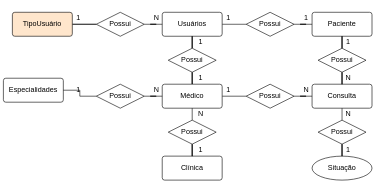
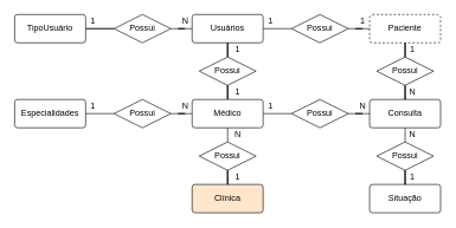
  <mxCell id="0" />
  <mxCell id="1" parent="0" />
  <mxCell id="2" style="edgeStyle=orthogonalEdgeStyle;rounded=0;orthogonalLoop=1;jettySize=auto;html=1;endArrow=none;endFill=0;entryX=0;entryY=0.5;entryDx=0;entryDy=0;" edge="1" parent="1" source="3" target="32"><mxGeometry relative="1" as="geometry"><mxPoint x="390" y="40" as="targetPoint" /></mxGeometry></mxCell>
  <mxCell id="3" value="Usuários" style="rounded=1;arcSize=10;whiteSpace=wrap;html=1;align=center;" vertex="1" parent="1"><mxGeometry x="270" y="20" width="100" height="40" as="geometry" /></mxCell>
  <mxCell id="4" value="" style="edgeStyle=orthogonalEdgeStyle;rounded=0;orthogonalLoop=1;jettySize=auto;html=1;endArrow=none;endFill=0;" edge="1" parent="1" source="6" target="34"><mxGeometry relative="1" as="geometry" /></mxCell>
  <mxCell id="5" value="" style="edgeStyle=orthogonalEdgeStyle;rounded=0;orthogonalLoop=1;jettySize=auto;html=1;endArrow=none;endFill=0;" edge="1" parent="1" source="6" target="34"><mxGeometry relative="1" as="geometry" /></mxCell>
- <mxCell id="6" value="&lt;font style=&quot;vertical-align: inherit&quot;&gt;&lt;font style=&quot;vertical-align: inherit&quot;&gt;TipoUsuário&lt;/font&gt;&lt;/font&gt;" style="rounded=1;arcSize=10;whiteSpace=wrap;html=1;align=center;fillColor=#ffe6cc;" vertex="1" parent="1"><mxGeometry x="20" y="20" width="100" height="40" as="geometry" /></mxCell>
- <mxCell id="7" value="Paciente" style="rounded=1;arcSize=10;whiteSpace=wrap;html=1;align=center;" vertex="1" parent="1"><mxGeometry x="520" y="20" width="100" height="40" as="geometry" /></mxCell>
- <mxCell id="8" value="Especialidades" style="rounded=1;arcSize=10;whiteSpace=wrap;html=1;align=center;" vertex="1" parent="1"><mxGeometry x="5" y="130" width="100" height="40" as="geometry" /></mxCell>
+ <mxCell id="6" value="&lt;font style=&quot;vertical-align: inherit&quot;&gt;&lt;font style=&quot;vertical-align: inherit&quot;&gt;TipoUsuário&lt;/font&gt;&lt;/font&gt;" style="rounded=1;arcSize=10;whiteSpace=wrap;html=1;align=center;" vertex="1" parent="1"><mxGeometry x="20" y="20" width="100" height="40" as="geometry" /></mxCell>
+ <mxCell id="7" value="Paciente" style="rounded=1;arcSize=10;whiteSpace=wrap;html=1;align=center;dashed=1;" vertex="1" parent="1"><mxGeometry x="520" y="20" width="100" height="40" as="geometry" /></mxCell>
+ <mxCell id="8" value="Especialidades" style="rounded=1;arcSize=10;whiteSpace=wrap;html=1;align=center;" vertex="1" parent="1"><mxGeometry x="20" y="140" width="100" height="40" as="geometry" /></mxCell>
  <mxCell id="9" value="Consulta" style="rounded=1;arcSize=10;whiteSpace=wrap;html=1;align=center;" vertex="1" parent="1"><mxGeometry x="520" y="140" width="100" height="40" as="geometry" /></mxCell>
- <mxCell id="10" value="Clínica" style="rounded=1;arcSize=10;whiteSpace=wrap;html=1;align=center;" vertex="1" parent="1"><mxGeometry x="270" y="260" width="100" height="40" as="geometry" /></mxCell>
+ <mxCell id="10" value="Clínica" style="rounded=1;arcSize=10;whiteSpace=wrap;html=1;align=center;fillColor=#ffe6cc;" vertex="1" parent="1"><mxGeometry x="270" y="260" width="100" height="40" as="geometry" /></mxCell>
  <mxCell id="11" value="" style="edgeStyle=orthogonalEdgeStyle;rounded=0;orthogonalLoop=1;jettySize=auto;html=1;endArrow=none;endFill=0;" edge="1" parent="1" source="13" target="30"><mxGeometry relative="1" as="geometry" /></mxCell>
  <mxCell id="12" value="" style="edgeStyle=orthogonalEdgeStyle;rounded=0;orthogonalLoop=1;jettySize=auto;html=1;endArrow=none;endFill=0;" edge="1" parent="1" source="13" target="19"><mxGeometry relative="1" as="geometry" /></mxCell>
  <mxCell id="13" value="Médico" style="rounded=1;arcSize=10;whiteSpace=wrap;html=1;align=center;" vertex="1" parent="1"><mxGeometry x="270" y="140" width="100" height="40" as="geometry" /></mxCell>
- <mxCell id="14" value="Situação" style="ellipse;arcSize=10;whiteSpace=wrap;html=1;align=center;" vertex="1" parent="1"><mxGeometry x="520" y="260" width="100" height="40" as="geometry" /></mxCell>
+ <mxCell id="14" value="Situação" style="rounded=1;arcSize=10;whiteSpace=wrap;html=1;align=center;" vertex="1" parent="1"><mxGeometry x="520" y="260" width="100" height="40" as="geometry" /></mxCell>
  <mxCell id="15" style="edgeStyle=orthogonalEdgeStyle;rounded=0;orthogonalLoop=1;jettySize=auto;html=1;entryX=0;entryY=0.5;entryDx=0;entryDy=0;endArrow=none;endFill=0;" edge="1" parent="1" source="17" target="13"><mxGeometry relative="1" as="geometry" /></mxCell>
  <mxCell id="16" style="edgeStyle=orthogonalEdgeStyle;rounded=0;orthogonalLoop=1;jettySize=auto;html=1;entryX=1;entryY=0.5;entryDx=0;entryDy=0;endArrow=none;endFill=0;" edge="1" parent="1" source="17" target="8"><mxGeometry relative="1" as="geometry" /></mxCell>
  <mxCell id="17" value="Possui" style="shape=rhombus;perimeter=rhombusPerimeter;whiteSpace=wrap;html=1;align=center;" vertex="1" parent="1"><mxGeometry x="160" y="140" width="80" height="40" as="geometry" /></mxCell>
  <mxCell id="18" value="" style="edgeStyle=orthogonalEdgeStyle;rounded=0;orthogonalLoop=1;jettySize=auto;html=1;endArrow=none;endFill=0;" edge="1" parent="1" source="19" target="3"><mxGeometry relative="1" as="geometry" /></mxCell>
  <mxCell id="19" value="Possui" style="shape=rhombus;perimeter=rhombusPerimeter;whiteSpace=wrap;html=1;align=center;" vertex="1" parent="1"><mxGeometry x="280" y="80" width="80" height="40" as="geometry" /></mxCell>
  <mxCell id="20" value="" style="edgeStyle=orthogonalEdgeStyle;rounded=0;orthogonalLoop=1;jettySize=auto;html=1;endArrow=none;endFill=0;" edge="1" parent="1" source="22" target="7"><mxGeometry relative="1" as="geometry" /></mxCell>
  <mxCell id="21" style="edgeStyle=orthogonalEdgeStyle;rounded=0;orthogonalLoop=1;jettySize=auto;html=1;entryX=0.5;entryY=0;entryDx=0;entryDy=0;endArrow=none;endFill=0;" edge="1" parent="1" source="22" target="9"><mxGeometry relative="1" as="geometry" /></mxCell>
  <mxCell id="22" value="Possui" style="shape=rhombus;perimeter=rhombusPerimeter;whiteSpace=wrap;html=1;align=center;" vertex="1" parent="1"><mxGeometry x="530" y="80" width="80" height="40" as="geometry" /></mxCell>
  <mxCell id="23" value="" style="edgeStyle=orthogonalEdgeStyle;rounded=0;orthogonalLoop=1;jettySize=auto;html=1;endArrow=none;endFill=0;" edge="1" parent="1" source="25"><mxGeometry relative="1" as="geometry"><mxPoint x="570" y="180" as="targetPoint" /></mxGeometry></mxCell>
  <mxCell id="24" style="edgeStyle=orthogonalEdgeStyle;rounded=0;orthogonalLoop=1;jettySize=auto;html=1;entryX=0.5;entryY=0;entryDx=0;entryDy=0;endArrow=none;endFill=0;" edge="1" parent="1" source="25" target="14"><mxGeometry relative="1" as="geometry" /></mxCell>
  <mxCell id="25" value="Possui" style="shape=rhombus;perimeter=rhombusPerimeter;whiteSpace=wrap;html=1;align=center;" vertex="1" parent="1"><mxGeometry x="530" y="200" width="80" height="40" as="geometry" /></mxCell>
  <mxCell id="26" value="" style="edgeStyle=orthogonalEdgeStyle;rounded=0;orthogonalLoop=1;jettySize=auto;html=1;endArrow=none;endFill=0;" edge="1" parent="1" source="28"><mxGeometry relative="1" as="geometry"><mxPoint x="320" y="180" as="targetPoint" /></mxGeometry></mxCell>
  <mxCell id="27" value="" style="edgeStyle=orthogonalEdgeStyle;rounded=0;orthogonalLoop=1;jettySize=auto;html=1;endArrow=none;endFill=0;" edge="1" parent="1" source="28" target="10"><mxGeometry relative="1" as="geometry" /></mxCell>
  <mxCell id="28" value="Possui" style="shape=rhombus;perimeter=rhombusPerimeter;whiteSpace=wrap;html=1;align=center;" vertex="1" parent="1"><mxGeometry x="280" y="200" width="80" height="40" as="geometry" /></mxCell>
  <mxCell id="29" value="" style="edgeStyle=orthogonalEdgeStyle;rounded=0;orthogonalLoop=1;jettySize=auto;html=1;endArrow=none;endFill=0;" edge="1" parent="1" source="30" target="9"><mxGeometry relative="1" as="geometry" /></mxCell>
  <mxCell id="30" value="Possui" style="shape=rhombus;perimeter=rhombusPerimeter;whiteSpace=wrap;html=1;align=center;" vertex="1" parent="1"><mxGeometry x="410" y="140" width="80" height="40" as="geometry" /></mxCell>
  <mxCell id="31" value="" style="edgeStyle=orthogonalEdgeStyle;rounded=0;orthogonalLoop=1;jettySize=auto;html=1;endArrow=none;endFill=0;" edge="1" parent="1" source="32" target="7"><mxGeometry relative="1" as="geometry" /></mxCell>
  <mxCell id="32" value="Possui" style="shape=rhombus;perimeter=rhombusPerimeter;whiteSpace=wrap;html=1;align=center;" vertex="1" parent="1"><mxGeometry x="410" y="20" width="80" height="40" as="geometry" /></mxCell>
  <mxCell id="33" value="" style="edgeStyle=orthogonalEdgeStyle;rounded=0;orthogonalLoop=1;jettySize=auto;html=1;endArrow=none;endFill=0;" edge="1" parent="1" source="34" target="3"><mxGeometry relative="1" as="geometry" /></mxCell>
  <mxCell id="34" value="Possui" style="shape=rhombus;perimeter=rhombusPerimeter;whiteSpace=wrap;html=1;align=center;" vertex="1" parent="1"><mxGeometry x="160" y="20" width="80" height="40" as="geometry" /></mxCell>
  <mxCell id="35" value="1" style="text;html=1;align=center;verticalAlign=middle;resizable=0;points=[];autosize=1;strokeColor=none;" vertex="1" parent="1"><mxGeometry x="120" y="20" width="20" height="20" as="geometry" /></mxCell>
  <mxCell id="36" value="N" style="text;html=1;align=center;verticalAlign=middle;resizable=0;points=[];autosize=1;strokeColor=none;" vertex="1" parent="1"><mxGeometry x="250" y="20" width="20" height="20" as="geometry" /></mxCell>
  <mxCell id="37" value="1" style="text;html=1;align=center;verticalAlign=middle;resizable=0;points=[];autosize=1;strokeColor=none;" vertex="1" parent="1"><mxGeometry x="120" y="140" width="20" height="20" as="geometry" /></mxCell>
  <mxCell id="38" value="N" style="text;html=1;align=center;verticalAlign=middle;resizable=0;points=[];autosize=1;strokeColor=none;" vertex="1" parent="1"><mxGeometry x="250" y="140" width="20" height="20" as="geometry" /></mxCell>
  <mxCell id="39" value="N" style="text;html=1;align=center;verticalAlign=middle;resizable=0;points=[];autosize=1;strokeColor=none;" vertex="1" parent="1"><mxGeometry x="500" y="140" width="20" height="20" as="geometry" /></mxCell>
  <mxCell id="40" value="1" style="text;html=1;align=center;verticalAlign=middle;resizable=0;points=[];autosize=1;strokeColor=none;" vertex="1" parent="1"><mxGeometry x="370" y="140" width="20" height="20" as="geometry" /></mxCell>
  <mxCell id="41" value="1" style="text;html=1;align=center;verticalAlign=middle;resizable=0;points=[];autosize=1;strokeColor=none;" vertex="1" parent="1"><mxGeometry x="570" y="60" width="20" height="20" as="geometry" /></mxCell>
  <mxCell id="42" value="N" style="text;html=1;align=center;verticalAlign=middle;resizable=0;points=[];autosize=1;strokeColor=none;" vertex="1" parent="1"><mxGeometry x="570" y="120" width="20" height="20" as="geometry" /></mxCell>
  <mxCell id="43" value="1" style="text;html=1;align=center;verticalAlign=middle;resizable=0;points=[];autosize=1;strokeColor=none;" vertex="1" parent="1"><mxGeometry x="370" y="20" width="20" height="20" as="geometry" /></mxCell>
  <mxCell id="44" value="1" style="text;html=1;align=center;verticalAlign=middle;resizable=0;points=[];autosize=1;strokeColor=none;" vertex="1" parent="1"><mxGeometry x="324" y="60" width="20" height="20" as="geometry" /></mxCell>
  <mxCell id="45" value="1" style="text;html=1;align=center;verticalAlign=middle;resizable=0;points=[];autosize=1;strokeColor=none;" vertex="1" parent="1"><mxGeometry x="324" y="120" width="20" height="20" as="geometry" /></mxCell>
  <mxCell id="46" value="1" style="text;html=1;align=center;verticalAlign=middle;resizable=0;points=[];autosize=1;strokeColor=none;" vertex="1" parent="1"><mxGeometry x="500" y="20" width="20" height="20" as="geometry" /></mxCell>
  <mxCell id="47" value="N" style="text;html=1;align=center;verticalAlign=middle;resizable=0;points=[];autosize=1;strokeColor=none;" vertex="1" parent="1"><mxGeometry x="570" y="180" width="20" height="20" as="geometry" /></mxCell>
  <mxCell id="48" value="1" style="text;html=1;align=center;verticalAlign=middle;resizable=0;points=[];autosize=1;strokeColor=none;" vertex="1" parent="1"><mxGeometry x="570" y="240" width="20" height="20" as="geometry" /></mxCell>
  <mxCell id="49" value="N" style="text;html=1;align=center;verticalAlign=middle;resizable=0;points=[];autosize=1;strokeColor=none;" vertex="1" parent="1"><mxGeometry x="324" y="180" width="20" height="20" as="geometry" /></mxCell>
  <mxCell id="50" value="1" style="text;html=1;align=center;verticalAlign=middle;resizable=0;points=[];autosize=1;strokeColor=none;" vertex="1" parent="1"><mxGeometry x="324" y="240" width="20" height="20" as="geometry" /></mxCell>
